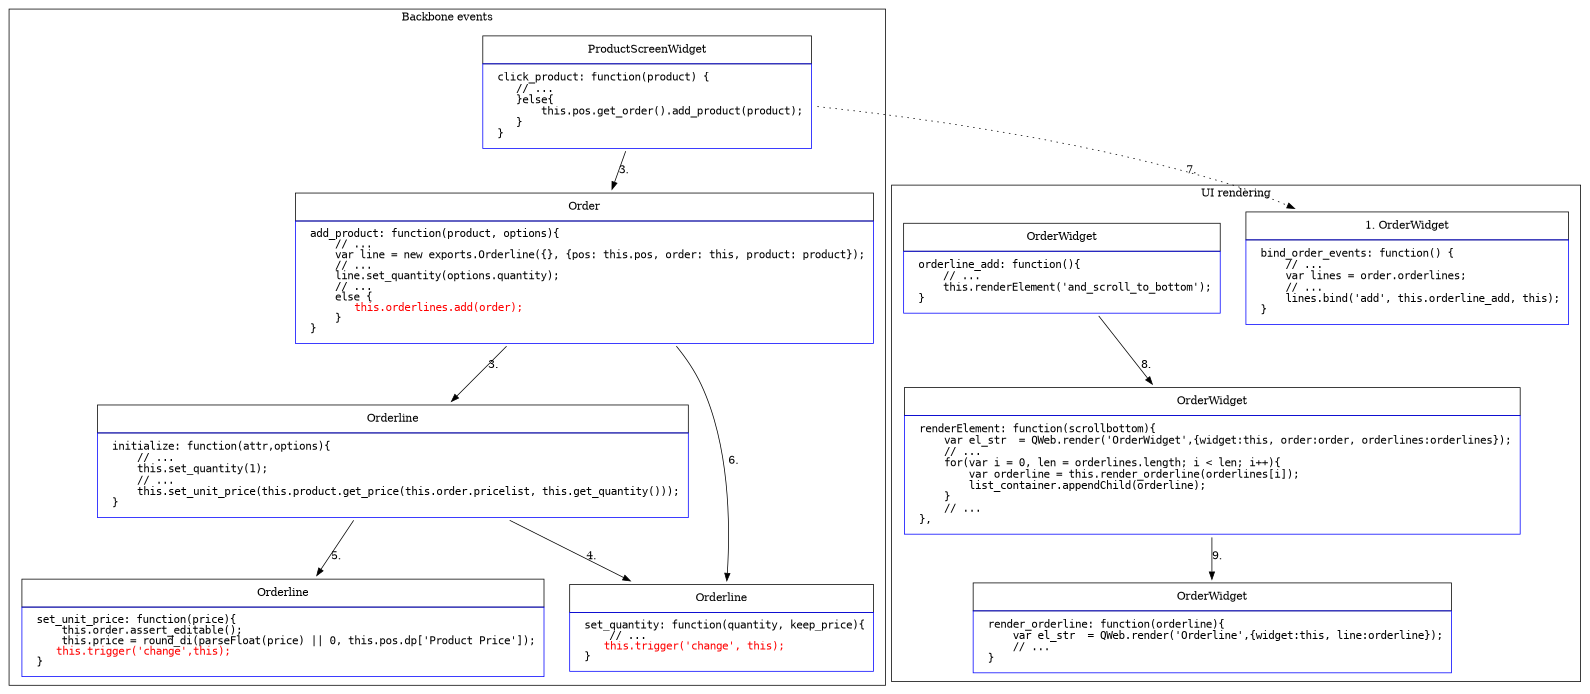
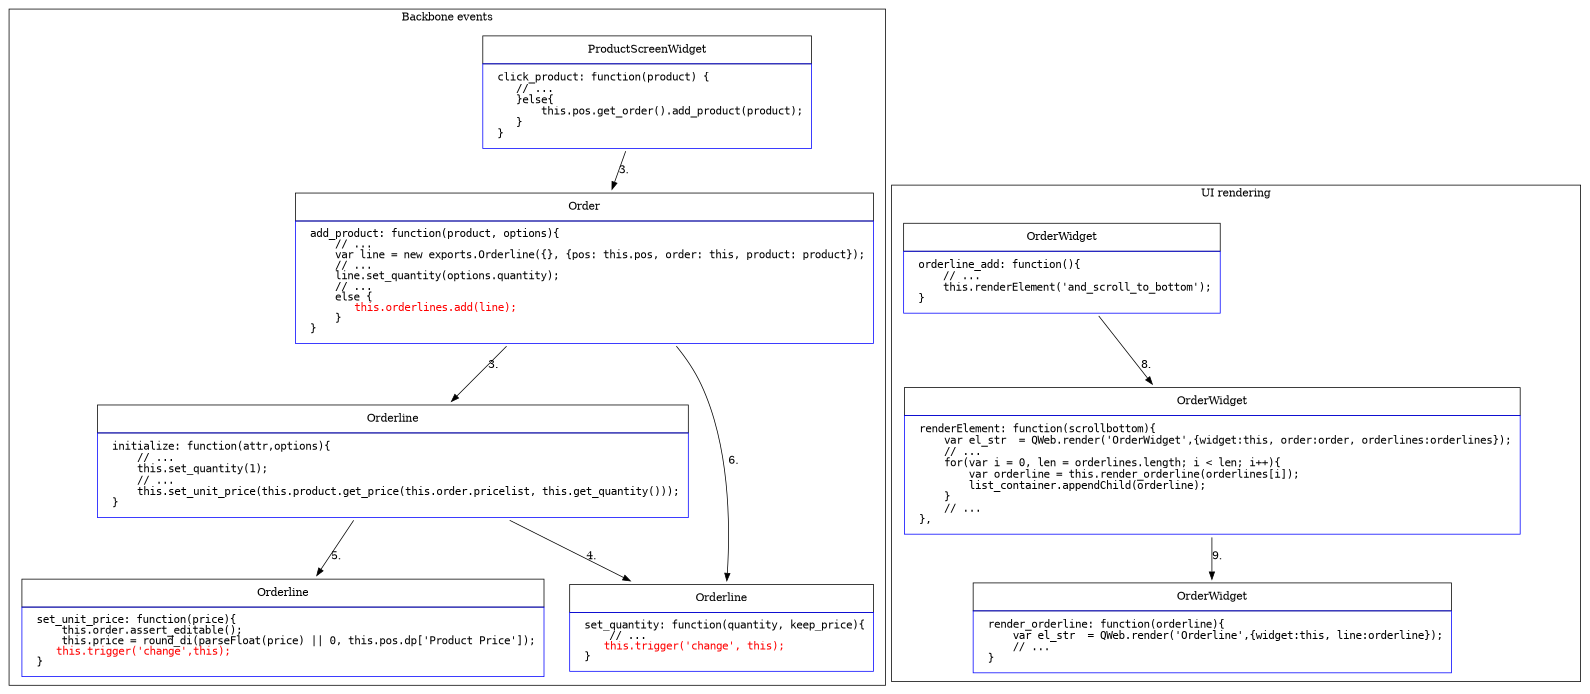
  digraph {
    compound=true
    node [shape=none]
    n1 [label=<         <TABLE BORDER="0" CELLBORDER="1" CELLPADDING="10" CELLSPACING="0">            <TR><TD>ProductScreenWidget</TD></TR>            <TR>              <TD COLOR="blue" ALIGN="left" BALIGN="left" HREF="https://github.com/odoo/odoo/blob/70fc0ff01386a04a33883293fa35d2233701a761/addons/point_of_sale/static/src/js/screens.js#L1087"><FONT FACE="monospace"> click_product: function(product) {<BR/>    // ...<BR/>    }else{<BR/>        this.pos.get_order().add_product(product);<BR/>    }<BR/> }</FONT></TD> </TR>         </TABLE>         >]
-   n2 [label=<         <TABLE BORDER="0" CELLBORDER="1" CELLPADDING="10" CELLSPACING="0">            <TR><TD>Order</TD></TR>            <TR>              <TD COLOR="blue" ALIGN="left" BALIGN="left" HREF="https://github.com/odoo/odoo/blob/70fc0ff01386a04a33883293fa35d2233701a761/addons/point_of_sale/static/src/js/models.js#L2353"><FONT FACE="monospace"> add_product: function(product, options){<BR/>     // ...<BR/>     var line = new exports.Orderline({}, {pos: this.pos, order: this, product: product});<BR/>     // ...<BR/>     line.set_quantity(options.quantity);<BR/>     // ...<BR/>     else {<BR/>        <FONT FACE="monospace" COLOR="red">this.orderlines.add(order);</FONT><BR/>     }<BR/> }</FONT></TD> </TR>         </TABLE>         >]
+   n2 [label=<         <TABLE BORDER="0" CELLBORDER="1" CELLPADDING="10" CELLSPACING="0">            <TR><TD>Order</TD></TR>            <TR>              <TD COLOR="blue" ALIGN="left" BALIGN="left" HREF="https://github.com/odoo/odoo/blob/70fc0ff01386a04a33883293fa35d2233701a761/addons/point_of_sale/static/src/js/models.js#L2353"><FONT FACE="monospace"> add_product: function(product, options){<BR/>     // ...<BR/>     var line = new exports.Orderline({}, {pos: this.pos, order: this, product: product});<BR/>     // ...<BR/>     line.set_quantity(options.quantity);<BR/>     // ...<BR/>     else {<BR/>        <FONT FACE="monospace" COLOR="red">this.orderlines.add(line);</FONT><BR/>     }<BR/> }</FONT></TD> </TR>         </TABLE>         >]
    n3 [label=<         <TABLE BORDER="0" CELLBORDER="1" CELLPADDING="10" CELLSPACING="0">            <TR><TD>Orderline</TD></TR>            <TR>              <TD COLOR="blue" ALIGN="left" BALIGN="left" HREF="https://github.com/odoo/odoo/blob/70fc0ff01386a04a33883293fa35d2233701a761/addons/point_of_sale/static/src/js/models.js#L1342"><FONT FACE="monospace"> initialize: function(attr,options){<BR/>     // ...<BR/>     this.set_quantity(1);<BR/>     // ...<BR/>     this.set_unit_price(this.product.get_price(this.order.pricelist, this.get_quantity()));<BR/> }</FONT></TD> </TR>         </TABLE>         >]
    n4 [label=<         <TABLE BORDER="0" CELLBORDER="1" CELLPADDING="10" CELLSPACING="0">            <TR><TD>Orderline</TD></TR>            <TR>              <TD COLOR="blue" ALIGN="left" BALIGN="left" HREF="https://github.com/odoo/odoo/blob/70fc0ff01386a04a33883293fa35d2233701a761/addons/point_of_sale/static/src/js/models.js#L1425"><FONT FACE="monospace"> set_quantity: function(quantity, keep_price){<BR/>     // ...<BR/>    <FONT FACE="monospace" COLOR="red">this.trigger('change', this);</FONT><BR/> }</FONT></TD> </TR>         </TABLE>         >]
    n5 [label=<         <TABLE BORDER="0" CELLBORDER="1" CELLPADDING="10" CELLSPACING="0">            <TR><TD>Orderline</TD></TR>            <TR>              <TD COLOR="blue" ALIGN="left" BALIGN="left" HREF="https://github.com/odoo/odoo/blob/70fc0ff01386a04a33883293fa35d2233701a761/addons/point_of_sale/static/src/js/models.js#L1645"><FONT FACE="monospace"> set_unit_price: function(price){<BR/>     this.order.assert_editable();<BR/>     this.price = round_di(parseFloat(price) || 0, this.pos.dp['Product Price']);<BR/>    <FONT FACE="monospace" COLOR="red">this.trigger('change',this);</FONT><BR/> }</FONT></TD> </TR>         </TABLE>         >]
-   n6 [label=<         <TABLE BORDER="0" CELLBORDER="1" CELLPADDING="10" CELLSPACING="0">            <TR><TD>1. OrderWidget</TD></TR>            <TR>              <TD COLOR="blue" ALIGN="left" BALIGN="left" HREF="https://github.com/odoo/odoo/blob/70fc0ff01386a04a33883293fa35d2233701a761/addons/point_of_sale/static/src/js/screens.js#L594"><FONT FACE="monospace"> bind_order_events: function() {<BR/>     // ...<BR/>     var lines = order.orderlines;<BR/>     // ...<BR/>     lines.bind('add', this.orderline_add, this);<BR/> }</FONT></TD> </TR>     </TABLE>     >]
    n7 [label=<         <TABLE BORDER="0" CELLBORDER="1" CELLPADDING="10" CELLSPACING="0">            <TR><TD>OrderWidget</TD></TR>            <TR>              <TD COLOR="blue" ALIGN="left" BALIGN="left" HREF="https://github.com/odoo/odoo/blob/70fc0ff01386a04a33883293fa35d2233701a761/addons/point_of_sale/static/src/js/screens.js#L581"><FONT FACE="monospace"> orderline_add: function(){<BR/>     // ...<BR/>     this.renderElement('and_scroll_to_bottom');<BR/> }</FONT></TD> </TR>         </TABLE>         >]
    n8 [label=<         <TABLE BORDER="0" CELLBORDER="1" CELLPADDING="10" CELLSPACING="0">            <TR><TD>OrderWidget</TD></TR>            <TR>              <TD COLOR="blue" ALIGN="left" BALIGN="left" HREF="https://github.com/odoo/odoo/blob/70fc0ff01386a04a33883293fa35d2233701a761/addons/point_of_sale/static/src/js/screens.js#L645"><FONT FACE="monospace"> renderElement: function(scrollbottom){<BR/>     var el_str  = QWeb.render('OrderWidget',{widget:this, order:order, orderlines:orderlines});<BR/>     // ...<BR/>     for(var i = 0, len = orderlines.length; i &lt; len; i++){<BR/>         var orderline = this.render_orderline(orderlines[i]);<BR/>         list_container.appendChild(orderline);<BR/>     }<BR/>     // ...<BR/> },</FONT></TD> </TR>         </TABLE>         >]
    n9 [label=<         <TABLE BORDER="0" CELLBORDER="1" CELLPADDING="10" CELLSPACING="0">            <TR><TD>OrderWidget</TD></TR>            <TR>              <TD COLOR="blue" ALIGN="left" BALIGN="left" HREF="https://github.com/odoo/odoo/blob/70fc0ff01386a04a33883293fa35d2233701a761/addons/point_of_sale/static/src/js/screens.js#L610"><FONT FACE="monospace"> render_orderline: function(orderline){<BR/>     var el_str  = QWeb.render('Orderline',{widget:this, line:orderline});<BR/>     // ...<BR/> }</FONT></TD> </TR>         </TABLE>         >]
    subgraph cluster_1 {
      label="Backbone events"
      n1
      n2
      n3
      n4
      n5
    }
    subgraph cluster_2 {
      label="UI rendering"
-     n6
      n7
      n8
      n9
    }
    n1 -> n2 [label=3.]
-   n1 -> n6 [label=7. style=dotted]
    n2 -> n3 [label=3.]
    n2 -> n4 [label=6.]
    n3 -> n4 [label=4.]
    n3 -> n5 [label=5.]
    n7 -> n8 [label=8.]
    n8 -> n9 [label=9.]
  }
